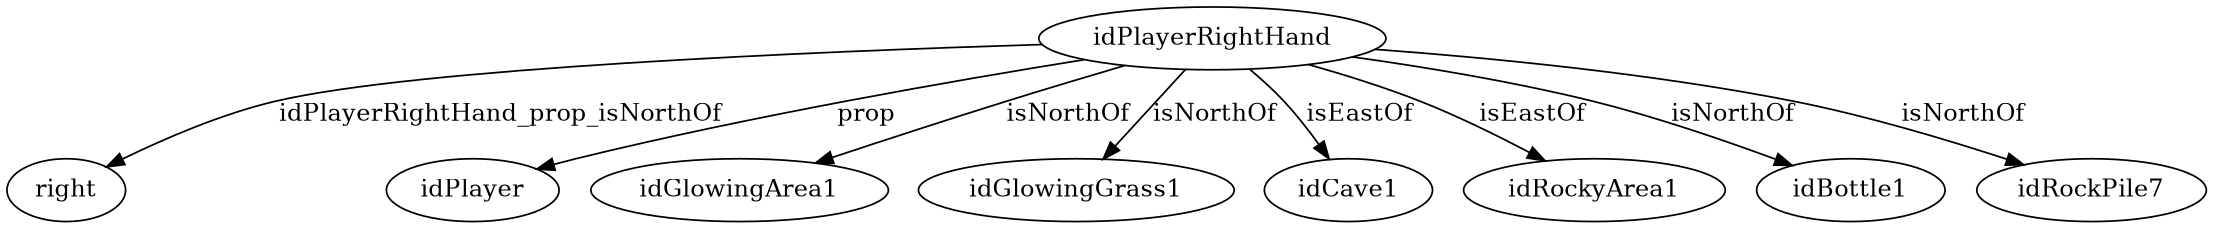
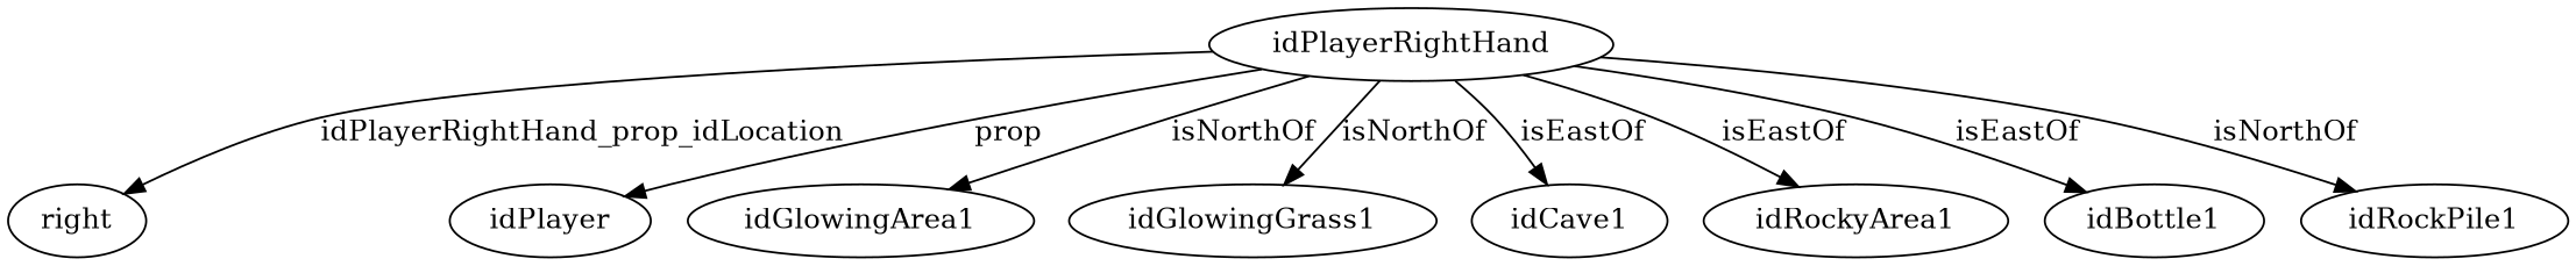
  strict digraph {
    idPlayerRightHand
    right
    idPlayer
    idGlowingArea1
    idGlowingGrass1
    idCave1
    idRockyArea1
    idBottle1
-   idRockPile1 [label=idRockPile7]
-   idPlayerRightHand -> right [label=idPlayerRightHand_prop_isNorthOf]
+   idRockPile1
+   idPlayerRightHand -> right [label=idPlayerRightHand_prop_idLocation]
    idPlayerRightHand -> idPlayer [label=prop]
    idPlayerRightHand -> idGlowingArea1 [label=isNorthOf]
    idPlayerRightHand -> idGlowingGrass1 [label=isNorthOf]
    idPlayerRightHand -> idCave1 [label=isEastOf]
    idPlayerRightHand -> idRockyArea1 [label=isEastOf]
-   idPlayerRightHand -> idBottle1 [label=isNorthOf]
+   idPlayerRightHand -> idBottle1 [label=isEastOf]
    idPlayerRightHand -> idRockPile1 [label=isNorthOf]
  }
